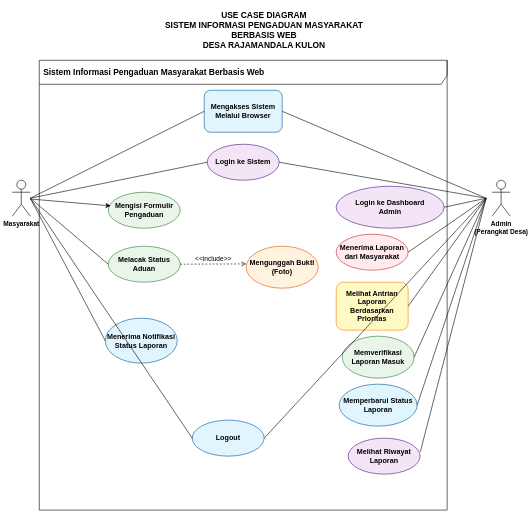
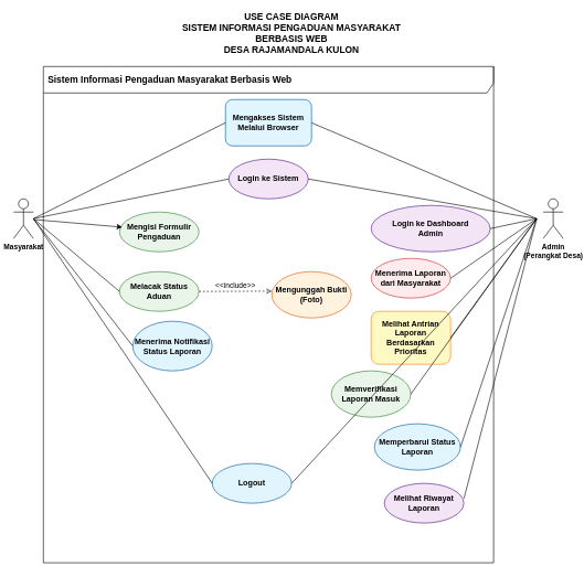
  <mxCell id="0" />
  <mxCell id="1" parent="0" />
  <mxCell id="2" value="USE CASE DIAGRAM&#10;SISTEM INFORMASI PENGADUAN MASYARAKAT BERBASIS WEB&#10;DESA RAJAMANDALA KULON" style="text;html=1;strokeColor=none;fillColor=none;align=center;verticalAlign=middle;whiteSpace=wrap;rounded=0;fontSize=14;fontStyle=1;" parent="1" vertex="1"><mxGeometry x="240" y="20" width="400" height="60" as="geometry" /></mxCell>
  <mxCell id="3" value="&lt;font style=&quot;font-size: 14px;&quot;&gt;Sistem Informasi Pengaduan Masyarakat Berbasis Web&lt;/font&gt;" style="shape=umlFrame;whiteSpace=wrap;html=1;width=680;height=40;boundedLbl=1;verticalAlign=middle;align=left;spacingLeft=5;fontSize=12;fontStyle=1;" parent="1" vertex="1"><mxGeometry x="65" y="100" width="680" height="750" as="geometry" /></mxCell>
  <mxCell id="4" value="Masyarakat" style="shape=umlActor;verticalLabelPosition=bottom;verticalAlign=top;html=1;outlineConnect=0;fontSize=11;fontStyle=1;" parent="1" vertex="1"><mxGeometry x="20" y="300" width="30" height="60" as="geometry" /></mxCell>
  <mxCell id="5" value="Admin&#10;(Perangkat Desa)" style="shape=umlActor;verticalLabelPosition=bottom;verticalAlign=top;html=1;outlineConnect=0;fontSize=11;fontStyle=1;" parent="1" vertex="1"><mxGeometry x="820" y="300" width="30" height="60" as="geometry" /></mxCell>
  <mxCell id="6" value="&lt;font style=&quot;font-size: 12px;&quot;&gt;&lt;b&gt;Mengakses Sistem&lt;br&gt;Melalui Browser&lt;/b&gt;&lt;/font&gt;" style="whiteSpace=wrap;html=1;fontSize=10;fillColor=#e1f5fe;strokeColor=#01579b;rounded=1;" parent="1" vertex="1"><mxGeometry x="340" y="150" width="130" height="70" as="geometry" /></mxCell>
  <mxCell id="7" value="&lt;font style=&quot;font-size: 12px;&quot;&gt;&lt;b&gt;Login ke Sistem&lt;/b&gt;&lt;/font&gt;" style="ellipse;whiteSpace=wrap;html=1;fontSize=10;fillColor=#f3e5f5;strokeColor=#4a148c;" parent="1" vertex="1"><mxGeometry x="345" y="240" width="120" height="60" as="geometry" /></mxCell>
  <mxCell id="8" value="&lt;font style=&quot;font-size: 12px;&quot;&gt;&lt;b&gt;Mengisi Formulir&lt;br&gt;Pengaduan&lt;/b&gt;&lt;/font&gt;" style="ellipse;whiteSpace=wrap;html=1;fontSize=10;fillColor=#e8f5e8;strokeColor=#2e7d32;" parent="1" vertex="1"><mxGeometry x="180" y="320" width="120" height="60" as="geometry" /></mxCell>
  <mxCell id="9" value="&lt;b&gt;&lt;font style=&quot;font-size: 12px;&quot;&gt;Mengunggah Bukti&lt;br&gt;(Foto)&lt;/font&gt;&lt;/b&gt;" style="ellipse;whiteSpace=wrap;html=1;fontSize=10;fillColor=#fff3e0;strokeColor=#e65100;" parent="1" vertex="1"><mxGeometry x="410" y="410" width="120" height="70" as="geometry" /></mxCell>
  <mxCell id="10" value="&lt;font style=&quot;font-size: 12px;&quot;&gt;&lt;b&gt;Melacak Status&lt;br&gt;Aduan&lt;/b&gt;&lt;/font&gt;" style="ellipse;whiteSpace=wrap;html=1;fontSize=10;fillColor=#e8f5e8;strokeColor=#2e7d32;" parent="1" vertex="1"><mxGeometry x="180" y="410" width="120" height="60" as="geometry" /></mxCell>
- <mxCell id="11" value="&lt;b&gt;&lt;font style=&quot;font-size: 12px;&quot;&gt;Menerima Notifikasi&lt;br&gt;Status Laporan&lt;/font&gt;&lt;/b&gt;" style="ellipse;whiteSpace=wrap;html=1;fontSize=10;fillColor=#e1f5fe;strokeColor=#01579b;" parent="1" vertex="1"><mxGeometry x="175" y="530" width="120" height="75" as="geometry" /></mxCell>
+ <mxCell id="11" value="&lt;b&gt;&lt;font style=&quot;font-size: 12px;&quot;&gt;Menerima Notifikasi&lt;br&gt;Status Laporan&lt;/font&gt;&lt;/b&gt;" style="ellipse;whiteSpace=wrap;html=1;fontSize=10;fillColor=#e1f5fe;strokeColor=#01579b;" parent="1" vertex="1"><mxGeometry x="200" y="485" width="120" height="75" as="geometry" /></mxCell>
  <mxCell id="12" value="&lt;b&gt;&lt;font style=&quot;font-size: 12px;&quot;&gt;Login ke Dashboard&lt;br&gt;Admin&lt;/font&gt;&lt;/b&gt;" style="ellipse;whiteSpace=wrap;html=1;fontSize=10;fillColor=#f3e5f5;strokeColor=#4a148c;" parent="1" vertex="1"><mxGeometry x="560" y="310" width="180" height="70" as="geometry" /></mxCell>
  <mxCell id="13" value="&lt;b&gt;&lt;font style=&quot;font-size: 12px;&quot;&gt;Menerima Laporan&lt;br&gt;dari Masyarakat&lt;/font&gt;&lt;/b&gt;" style="ellipse;whiteSpace=wrap;html=1;fontSize=10;fillColor=#ffebee;strokeColor=#c62828;" parent="1" vertex="1"><mxGeometry x="560" y="390" width="120" height="60" as="geometry" /></mxCell>
  <mxCell id="14" value="&lt;b&gt;&lt;font style=&quot;font-size: 12px;&quot;&gt;Melihat Antrian&lt;br&gt;Laporan Berdasarkan&lt;br&gt;Prioritas&lt;/font&gt;&lt;/b&gt;" style="whiteSpace=wrap;html=1;fontSize=9;fillColor=#fff9c4;strokeColor=#f57f17;rounded=1;" parent="1" vertex="1"><mxGeometry x="560" y="470" width="120" height="80" as="geometry" /></mxCell>
- <mxCell id="15" value="&lt;b&gt;&lt;font style=&quot;font-size: 12px;&quot;&gt;Memverifikasi&lt;br&gt;Laporan Masuk&lt;/font&gt;&lt;/b&gt;" style="ellipse;whiteSpace=wrap;html=1;fontSize=10;fillColor=#e8f5e8;strokeColor=#2e7d32;" parent="1" vertex="1"><mxGeometry x="570" y="560" width="120" height="70" as="geometry" /></mxCell>
+ <mxCell id="15" value="&lt;b&gt;&lt;font style=&quot;font-size: 12px;&quot;&gt;Memverifikasi&lt;br&gt;Laporan Masuk&lt;/font&gt;&lt;/b&gt;" style="ellipse;whiteSpace=wrap;html=1;fontSize=10;fillColor=#e8f5e8;strokeColor=#2e7d32;" parent="1" vertex="1"><mxGeometry x="500" y="560" width="120" height="70" as="geometry" /></mxCell>
  <mxCell id="16" value="&lt;b&gt;&lt;font style=&quot;font-size: 12px;&quot;&gt;Memperbarui Status&lt;br&gt;Laporan&lt;/font&gt;&lt;/b&gt;" style="ellipse;whiteSpace=wrap;html=1;fontSize=10;fillColor=#e1f5fe;strokeColor=#01579b;" parent="1" vertex="1"><mxGeometry x="565" y="640" width="130" height="70" as="geometry" /></mxCell>
  <mxCell id="17" value="&lt;b&gt;&lt;font style=&quot;font-size: 12px;&quot;&gt;Melihat Riwayat&lt;br&gt;Laporan&lt;/font&gt;&lt;/b&gt;" style="ellipse;whiteSpace=wrap;html=1;fontSize=10;fillColor=#f3e5f5;strokeColor=#4a148c;" parent="1" vertex="1"><mxGeometry x="580" y="730" width="120" height="60" as="geometry" /></mxCell>
  <mxCell id="18" value="" style="endArrow=classic;html=1;rounded=0;entryX=0.035;entryY=0.38;entryDx=0;entryDy=0;entryPerimeter=0;" parent="1" source="4" target="8" edge="1"><mxGeometry width="50" height="50" relative="1" as="geometry"><mxPoint x="60" y="330" as="sourcePoint" /><mxPoint x="180" y="410" as="targetPoint" /></mxGeometry></mxCell>
  <mxCell id="19" value="&lt;font style=&quot;font-size: 12px;&quot;&gt;&lt;b&gt;Logout&lt;/b&gt;&lt;/font&gt;" style="ellipse;whiteSpace=wrap;html=1;fontSize=10;fillColor=#e1f5fe;strokeColor=#01579b;" vertex="1" parent="1"><mxGeometry x="320" y="700" width="120" height="60" as="geometry" /></mxCell>
  <mxCell id="20" value="" style="endArrow=none;html=1;rounded=0;entryX=0;entryY=0.5;entryDx=0;entryDy=0;" edge="1" parent="1" target="6"><mxGeometry width="50" height="50" relative="1" as="geometry"><mxPoint x="50" y="330" as="sourcePoint" /><mxPoint x="215" y="497" as="targetPoint" /></mxGeometry></mxCell>
  <mxCell id="21" value="" style="endArrow=none;html=1;rounded=0;exitX=1;exitY=0.5;exitDx=0;exitDy=0;" edge="1" parent="1" source="6"><mxGeometry width="50" height="50" relative="1" as="geometry"><mxPoint x="530" y="440" as="sourcePoint" /><mxPoint x="810" y="330" as="targetPoint" /></mxGeometry></mxCell>
  <mxCell id="22" value="" style="endArrow=none;html=1;rounded=0;entryX=0;entryY=0.5;entryDx=0;entryDy=0;" edge="1" parent="1" target="7"><mxGeometry width="50" height="50" relative="1" as="geometry"><mxPoint x="50" y="330" as="sourcePoint" /><mxPoint x="215" y="497" as="targetPoint" /></mxGeometry></mxCell>
  <mxCell id="23" value="" style="endArrow=none;html=1;rounded=0;exitX=1;exitY=0.5;exitDx=0;exitDy=0;" edge="1" parent="1" source="7"><mxGeometry width="50" height="50" relative="1" as="geometry"><mxPoint x="460" y="290" as="sourcePoint" /><mxPoint x="810" y="330" as="targetPoint" /></mxGeometry></mxCell>
  <mxCell id="24" value="" style="endArrow=none;html=1;rounded=0;entryX=0;entryY=0.5;entryDx=0;entryDy=0;" edge="1" parent="1" target="10"><mxGeometry width="50" height="50" relative="1" as="geometry"><mxPoint x="50" y="330" as="sourcePoint" /><mxPoint x="190" y="480" as="targetPoint" /></mxGeometry></mxCell>
  <mxCell id="25" value="" style="endArrow=none;html=1;rounded=0;entryX=0;entryY=0.5;entryDx=0;entryDy=0;" edge="1" parent="1" target="11"><mxGeometry width="50" height="50" relative="1" as="geometry"><mxPoint x="50" y="330" as="sourcePoint" /><mxPoint x="190" y="570" as="targetPoint" /></mxGeometry></mxCell>
  <mxCell id="26" value="&amp;lt;&amp;lt;include&amp;gt;&amp;gt;" style="html=1;verticalAlign=bottom;labelBackgroundColor=none;endArrow=open;endFill=0;dashed=1;rounded=0;exitX=1;exitY=0.5;exitDx=0;exitDy=0;" edge="1" parent="1" source="10"><mxGeometry width="160" relative="1" as="geometry"><mxPoint x="300" y="439.5" as="sourcePoint" /><mxPoint x="410" y="439.5" as="targetPoint" /></mxGeometry></mxCell>
  <mxCell id="27" value="" style="endArrow=none;html=1;rounded=0;exitX=1;exitY=0.5;exitDx=0;exitDy=0;" edge="1" parent="1" source="12"><mxGeometry width="50" height="50" relative="1" as="geometry"><mxPoint x="700" y="360" as="sourcePoint" /><mxPoint x="810" y="330" as="targetPoint" /></mxGeometry></mxCell>
  <mxCell id="28" value="" style="endArrow=none;html=1;rounded=0;exitX=1;exitY=0.5;exitDx=0;exitDy=0;" edge="1" parent="1" source="13"><mxGeometry width="50" height="50" relative="1" as="geometry"><mxPoint x="700" y="450" as="sourcePoint" /><mxPoint x="810" y="330" as="targetPoint" /></mxGeometry></mxCell>
  <mxCell id="29" value="" style="endArrow=none;html=1;rounded=0;exitX=1;exitY=0.5;exitDx=0;exitDy=0;" edge="1" parent="1" source="14"><mxGeometry width="50" height="50" relative="1" as="geometry"><mxPoint x="700" y="550" as="sourcePoint" /><mxPoint x="810" y="330" as="targetPoint" /></mxGeometry></mxCell>
  <mxCell id="30" value="" style="endArrow=none;html=1;rounded=0;exitX=1;exitY=0.5;exitDx=0;exitDy=0;" edge="1" parent="1" source="15"><mxGeometry width="50" height="50" relative="1" as="geometry"><mxPoint x="710" y="590" as="sourcePoint" /><mxPoint x="810" y="330" as="targetPoint" /></mxGeometry></mxCell>
  <mxCell id="31" value="" style="endArrow=none;html=1;rounded=0;exitX=1;exitY=0.5;exitDx=0;exitDy=0;" edge="1" parent="1" source="16"><mxGeometry width="50" height="50" relative="1" as="geometry"><mxPoint x="710" y="670" as="sourcePoint" /><mxPoint x="810" y="330" as="targetPoint" /></mxGeometry></mxCell>
  <mxCell id="32" value="" style="endArrow=none;html=1;rounded=0;exitX=1.002;exitY=0.38;exitDx=0;exitDy=0;exitPerimeter=0;" edge="1" parent="1" source="17"><mxGeometry width="50" height="50" relative="1" as="geometry"><mxPoint x="700" y="770" as="sourcePoint" /><mxPoint x="810" y="330" as="targetPoint" /></mxGeometry></mxCell>
  <mxCell id="33" value="" style="endArrow=none;html=1;rounded=0;entryX=0;entryY=0.5;entryDx=0;entryDy=0;" edge="1" parent="1" target="19"><mxGeometry width="50" height="50" relative="1" as="geometry"><mxPoint x="50" y="330" as="sourcePoint" /><mxPoint x="200" y="650" as="targetPoint" /></mxGeometry></mxCell>
  <mxCell id="34" value="" style="endArrow=none;html=1;rounded=0;exitX=1;exitY=0.5;exitDx=0;exitDy=0;" edge="1" parent="1" source="19"><mxGeometry width="50" height="50" relative="1" as="geometry"><mxPoint x="390" y="763" as="sourcePoint" /><mxPoint x="810" y="330" as="targetPoint" /></mxGeometry></mxCell>
